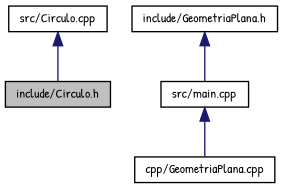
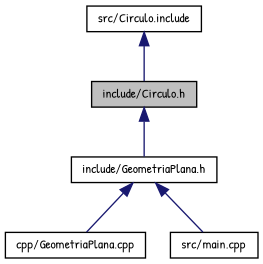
  digraph {
    fontname="Patrick Hand"
    node [color=black fillcolor=white fontname="Patrick Hand" fontsize=10 shape=record style=filled]
    edge [color=midnightblue dir=back fontname="Patrick Hand" fontsize=10 labelfontname=Helvetica labelfontsize=10 style=solid]
    n1 [fillcolor=grey75 fontcolor=black height=0.2 label="include/Circulo.h" width=0.4]
    n2 [height=0.2 label="include/GeometriaPlana.h" width=0.4]
    n3 [height=0.2 label="cpp/GeometriaPlana.cpp" width=0.4]
    n4 [height=0.2 label="src/main.cpp" width=0.4]
-   n5 [height=0.2 label="src/Circulo.cpp" width=0.4]
-   n4 -> n3
+   n5 [height=0.2 label="src/Circulo.include" width=0.4]
+   n1 -> n2
+   n2 -> n3
    n2 -> n4
    n5 -> n1
  }
